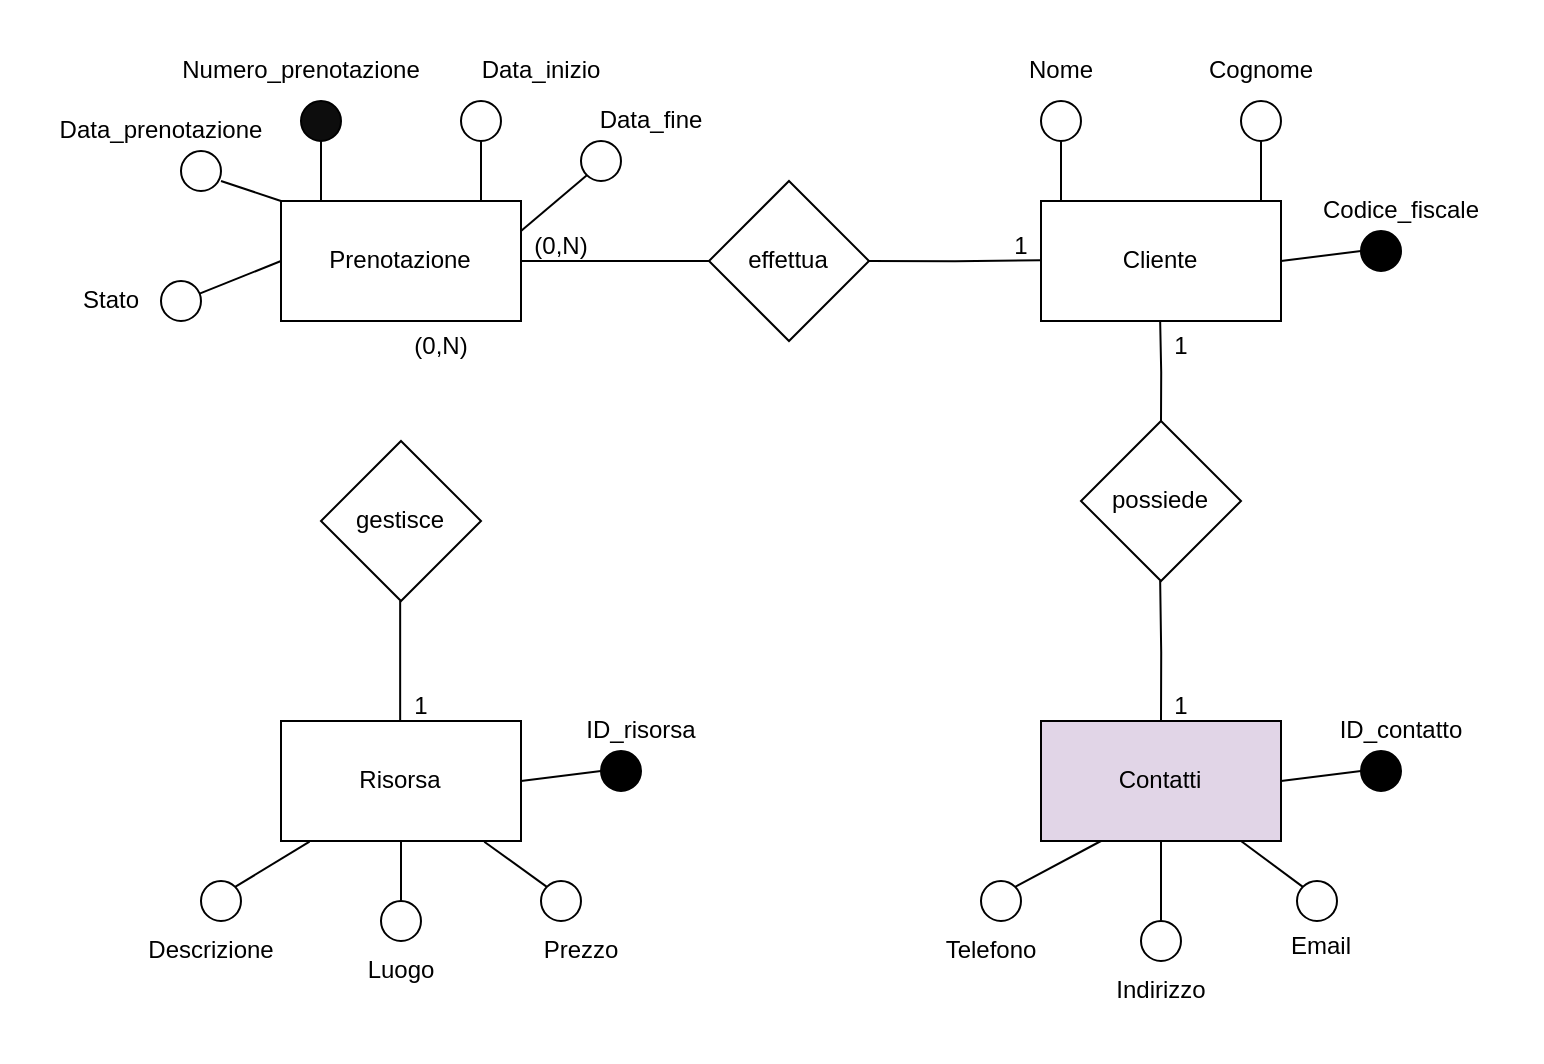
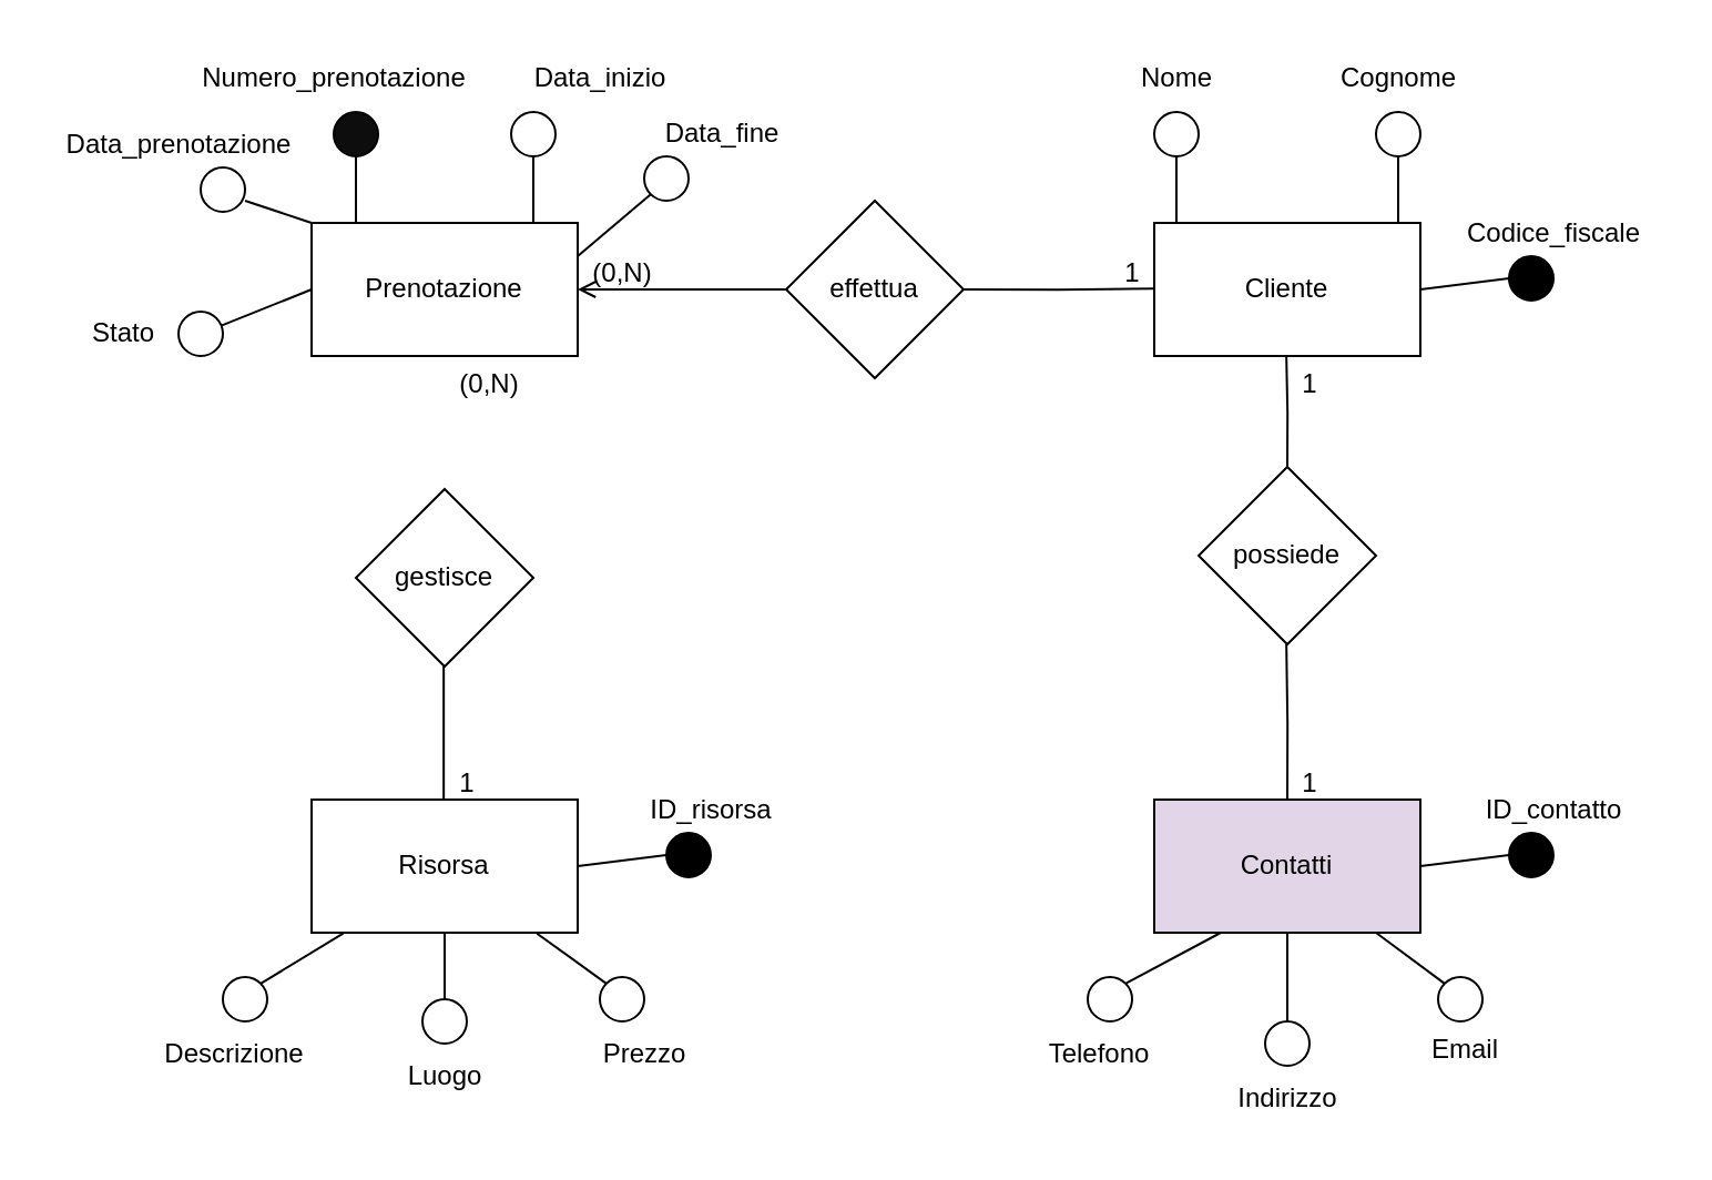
  <mxCell id="0" />
  <mxCell id="1" parent="0" />
  <mxCell id="2" value="Cliente" style="rounded=0;whiteSpace=wrap;html=1;" vertex="1" parent="1"><mxGeometry x="520" y="100" width="120" height="60" as="geometry" /></mxCell>
  <mxCell id="3" value="Prenotazione" style="rounded=0;whiteSpace=wrap;html=1;" vertex="1" parent="1"><mxGeometry x="140" y="100" width="120" height="60" as="geometry" /></mxCell>
  <mxCell id="4" value="Risorsa" style="rounded=0;whiteSpace=wrap;html=1;" vertex="1" parent="1"><mxGeometry x="140" y="360" width="120" height="60" as="geometry" /></mxCell>
  <mxCell id="5" value="Contatti" style="rounded=0;whiteSpace=wrap;html=1;fillColor=#e1d5e7;" vertex="1" parent="1"><mxGeometry x="520" y="360" width="120" height="60" as="geometry" /></mxCell>
  <mxCell id="6" value="effettua" style="rhombus;whiteSpace=wrap;html=1;" vertex="1" parent="1"><mxGeometry x="354" y="90" width="80" height="80" as="geometry" /></mxCell>
  <mxCell id="7" value="possiede" style="rhombus;whiteSpace=wrap;html=1;" vertex="1" parent="1"><mxGeometry x="540" y="210" width="80" height="80" as="geometry" /></mxCell>
  <mxCell id="8" value="gestisce" style="rhombus;whiteSpace=wrap;html=1;" vertex="1" parent="1"><mxGeometry x="160" y="220" width="80" height="80" as="geometry" /></mxCell>
  <mxCell id="9" value="" style="endArrow=none;html=1;rounded=0;entryX=0.5;entryY=1;entryDx=0;entryDy=0;" edge="1" parent="1" target="10"><mxGeometry width="50" height="50" relative="1" as="geometry"><mxPoint x="160" y="100" as="sourcePoint" /><mxPoint x="160" y="70" as="targetPoint" /></mxGeometry></mxCell>
  <mxCell id="10" value="" style="ellipse;whiteSpace=wrap;html=1;aspect=fixed;fillColor=#0D0D0D;" vertex="1" parent="1"><mxGeometry x="150" y="50" width="20" height="20" as="geometry" /></mxCell>
  <mxCell id="11" value="Numero_prenotazione" style="text;html=1;align=center;verticalAlign=middle;resizable=0;points=[];autosize=1;strokeColor=none;fillColor=none;" vertex="1" parent="1"><mxGeometry x="80" y="20" width="140" height="30" as="geometry" /></mxCell>
  <mxCell id="12" value="" style="endArrow=none;html=1;rounded=0;exitX=0;exitY=0;exitDx=0;exitDy=0;" edge="1" parent="1" source="3"><mxGeometry width="50" height="50" relative="1" as="geometry"><mxPoint x="110" y="120" as="sourcePoint" /><mxPoint x="110" y="90" as="targetPoint" /></mxGeometry></mxCell>
  <mxCell id="13" value="" style="ellipse;whiteSpace=wrap;html=1;aspect=fixed;" vertex="1" parent="1"><mxGeometry x="90" y="75" width="20" height="20" as="geometry" /></mxCell>
  <mxCell id="14" value="Data_prenotazione" style="text;html=1;align=center;verticalAlign=middle;resizable=0;points=[];autosize=1;strokeColor=none;fillColor=none;" vertex="1" parent="1"><mxGeometry x="20" y="50" width="120" height="30" as="geometry" /></mxCell>
  <mxCell id="15" value="" style="endArrow=none;html=1;rounded=0;" edge="1" parent="1"><mxGeometry width="50" height="50" relative="1" as="geometry"><mxPoint x="240" y="100" as="sourcePoint" /><mxPoint x="240" y="70" as="targetPoint" /></mxGeometry></mxCell>
  <mxCell id="16" value="" style="ellipse;whiteSpace=wrap;html=1;aspect=fixed;" vertex="1" parent="1"><mxGeometry x="230" y="50" width="20" height="20" as="geometry" /></mxCell>
  <mxCell id="17" value="Data_inizio" style="text;html=1;align=center;verticalAlign=middle;resizable=0;points=[];autosize=1;strokeColor=none;fillColor=none;" vertex="1" parent="1"><mxGeometry x="230" y="20" width="80" height="30" as="geometry" /></mxCell>
  <mxCell id="18" value="" style="endArrow=none;html=1;rounded=0;exitX=1;exitY=0.25;exitDx=0;exitDy=0;entryX=0;entryY=1;entryDx=0;entryDy=0;" edge="1" parent="1" source="3" target="19"><mxGeometry width="50" height="50" relative="1" as="geometry"><mxPoint x="290" y="120" as="sourcePoint" /><mxPoint x="290" y="90" as="targetPoint" /></mxGeometry></mxCell>
  <mxCell id="19" value="" style="ellipse;whiteSpace=wrap;html=1;aspect=fixed;" vertex="1" parent="1"><mxGeometry x="290" y="70" width="20" height="20" as="geometry" /></mxCell>
  <mxCell id="20" value="Data_fine" style="text;html=1;align=center;verticalAlign=middle;resizable=0;points=[];autosize=1;strokeColor=none;fillColor=none;" vertex="1" parent="1"><mxGeometry x="290" y="45" width="70" height="30" as="geometry" /></mxCell>
  <mxCell id="21" value="" style="endArrow=none;html=1;rounded=0;exitX=0;exitY=0.5;exitDx=0;exitDy=0;" edge="1" parent="1" source="23"><mxGeometry width="50" height="50" relative="1" as="geometry"><mxPoint x="90" y="180" as="sourcePoint" /><mxPoint x="90" y="150" as="targetPoint" /></mxGeometry></mxCell>
  <mxCell id="22" value="" style="endArrow=none;html=1;rounded=0;exitX=0;exitY=0.5;exitDx=0;exitDy=0;" edge="1" parent="1" source="3" target="23"><mxGeometry width="50" height="50" relative="1" as="geometry"><mxPoint x="140" y="130" as="sourcePoint" /><mxPoint x="90" y="150" as="targetPoint" /></mxGeometry></mxCell>
  <mxCell id="23" value="" style="ellipse;whiteSpace=wrap;html=1;aspect=fixed;" vertex="1" parent="1"><mxGeometry x="80" y="140" width="20" height="20" as="geometry" /></mxCell>
  <mxCell id="24" value="Stato" style="text;html=1;align=center;verticalAlign=middle;resizable=0;points=[];autosize=1;strokeColor=none;fillColor=none;" vertex="1" parent="1"><mxGeometry x="30" y="135" width="50" height="30" as="geometry" /></mxCell>
  <mxCell id="25" value="" style="endArrow=none;html=1;rounded=0;entryX=1;entryY=0;entryDx=0;entryDy=0;exitX=0.119;exitY=1.006;exitDx=0;exitDy=0;exitPerimeter=0;" edge="1" parent="1" target="26" source="4"><mxGeometry width="50" height="50" relative="1" as="geometry"><mxPoint x="110" y="490" as="sourcePoint" /><mxPoint x="110" y="460" as="targetPoint" /></mxGeometry></mxCell>
  <mxCell id="26" value="" style="ellipse;whiteSpace=wrap;html=1;aspect=fixed;" vertex="1" parent="1"><mxGeometry x="100" y="440" width="20" height="20" as="geometry" /></mxCell>
  <mxCell id="27" value="" style="endArrow=none;html=1;rounded=0;entryX=0;entryY=0;entryDx=0;entryDy=0;exitX=0.847;exitY=1.006;exitDx=0;exitDy=0;exitPerimeter=0;" edge="1" parent="1" target="28" source="4"><mxGeometry width="50" height="50" relative="1" as="geometry"><mxPoint x="290" y="500" as="sourcePoint" /><mxPoint x="290" y="470" as="targetPoint" /></mxGeometry></mxCell>
  <mxCell id="28" value="" style="ellipse;whiteSpace=wrap;html=1;aspect=fixed;" vertex="1" parent="1"><mxGeometry x="270" y="440" width="20" height="20" as="geometry" /></mxCell>
  <mxCell id="29" value="Descrizione" style="text;html=1;align=center;verticalAlign=middle;resizable=0;points=[];autosize=1;strokeColor=none;fillColor=none;" vertex="1" parent="1"><mxGeometry x="60" y="460" width="90" height="30" as="geometry" /></mxCell>
  <mxCell id="30" value="" style="endArrow=none;html=1;rounded=0;entryX=0.5;entryY=1;entryDx=0;entryDy=0;exitX=0.5;exitY=1;exitDx=0;exitDy=0;" edge="1" parent="1" target="31" source="4"><mxGeometry width="50" height="50" relative="1" as="geometry"><mxPoint x="200" y="500" as="sourcePoint" /><mxPoint x="200" y="470" as="targetPoint" /></mxGeometry></mxCell>
  <mxCell id="31" value="" style="ellipse;whiteSpace=wrap;html=1;aspect=fixed;" vertex="1" parent="1"><mxGeometry x="190" y="450" width="20" height="20" as="geometry" /></mxCell>
  <mxCell id="32" value="Luogo" style="text;html=1;align=center;verticalAlign=middle;resizable=0;points=[];autosize=1;strokeColor=none;fillColor=none;" vertex="1" parent="1"><mxGeometry x="170" y="470" width="60" height="30" as="geometry" /></mxCell>
  <mxCell id="33" value="Prezzo" style="text;html=1;align=center;verticalAlign=middle;resizable=0;points=[];autosize=1;strokeColor=none;fillColor=none;" vertex="1" parent="1"><mxGeometry x="260" y="460" width="60" height="30" as="geometry" /></mxCell>
  <mxCell id="34" value="" style="endArrow=none;html=1;rounded=0;entryX=0.5;entryY=1;entryDx=0;entryDy=0;" edge="1" parent="1" target="35"><mxGeometry width="50" height="50" relative="1" as="geometry"><mxPoint x="530" y="100" as="sourcePoint" /><mxPoint x="530" y="70" as="targetPoint" /></mxGeometry></mxCell>
  <mxCell id="35" value="" style="ellipse;whiteSpace=wrap;html=1;aspect=fixed;" vertex="1" parent="1"><mxGeometry x="520" y="50" width="20" height="20" as="geometry" /></mxCell>
  <mxCell id="36" value="" style="endArrow=none;html=1;rounded=0;entryX=0.5;entryY=1;entryDx=0;entryDy=0;" edge="1" parent="1" target="37"><mxGeometry width="50" height="50" relative="1" as="geometry"><mxPoint x="630" y="100" as="sourcePoint" /><mxPoint x="630" y="70" as="targetPoint" /></mxGeometry></mxCell>
  <mxCell id="37" value="" style="ellipse;whiteSpace=wrap;html=1;aspect=fixed;" vertex="1" parent="1"><mxGeometry x="620" y="50" width="20" height="20" as="geometry" /></mxCell>
  <mxCell id="38" value="Nome" style="text;html=1;align=center;verticalAlign=middle;resizable=0;points=[];autosize=1;strokeColor=none;fillColor=none;" vertex="1" parent="1"><mxGeometry x="500" y="20" width="60" height="30" as="geometry" /></mxCell>
  <mxCell id="39" value="Cognome" style="text;html=1;align=center;verticalAlign=middle;resizable=0;points=[];autosize=1;strokeColor=none;fillColor=none;" vertex="1" parent="1"><mxGeometry x="590" y="20" width="80" height="30" as="geometry" /></mxCell>
  <mxCell id="40" value="" style="endArrow=none;html=1;rounded=0;entryX=0;entryY=0.5;entryDx=0;entryDy=0;" edge="1" parent="1" target="41"><mxGeometry width="50" height="50" relative="1" as="geometry"><mxPoint x="640" y="130" as="sourcePoint" /><mxPoint x="560" y="100" as="targetPoint" /></mxGeometry></mxCell>
  <mxCell id="41" value="" style="ellipse;whiteSpace=wrap;html=1;aspect=fixed;fillColor=#000000;" vertex="1" parent="1"><mxGeometry x="680" y="115" width="20" height="20" as="geometry" /></mxCell>
  <mxCell id="42" value="Codice_fiscale" style="text;html=1;align=center;verticalAlign=middle;resizable=0;points=[];autosize=1;strokeColor=none;fillColor=none;" vertex="1" parent="1"><mxGeometry x="650" y="90" width="100" height="30" as="geometry" /></mxCell>
  <mxCell id="43" value="" style="endArrow=none;html=1;rounded=0;entryX=0;entryY=0;entryDx=0;entryDy=0;exitX=0.847;exitY=1.006;exitDx=0;exitDy=0;exitPerimeter=0;" edge="1" parent="1" target="44"><mxGeometry width="50" height="50" relative="1" as="geometry"><mxPoint x="620" y="420" as="sourcePoint" /><mxPoint x="668" y="470" as="targetPoint" /></mxGeometry></mxCell>
  <mxCell id="44" value="" style="ellipse;whiteSpace=wrap;html=1;aspect=fixed;" vertex="1" parent="1"><mxGeometry x="648" y="440" width="20" height="20" as="geometry" /></mxCell>
  <mxCell id="45" value="" style="endArrow=none;html=1;rounded=0;entryX=1;entryY=0;entryDx=0;entryDy=0;exitX=0.25;exitY=1;exitDx=0;exitDy=0;" edge="1" parent="1" target="46" source="5"><mxGeometry width="50" height="50" relative="1" as="geometry"><mxPoint x="452" y="430" as="sourcePoint" /><mxPoint x="500" y="480" as="targetPoint" /></mxGeometry></mxCell>
  <mxCell id="46" value="" style="ellipse;whiteSpace=wrap;html=1;aspect=fixed;" vertex="1" parent="1"><mxGeometry x="490" y="440" width="20" height="20" as="geometry" /></mxCell>
  <mxCell id="47" value="" style="endArrow=none;html=1;rounded=0;entryX=0.5;entryY=0;entryDx=0;entryDy=0;exitX=0.5;exitY=1;exitDx=0;exitDy=0;" edge="1" parent="1" target="48" source="5"><mxGeometry width="50" height="50" relative="1" as="geometry"><mxPoint x="542" y="440" as="sourcePoint" /><mxPoint x="590" y="490" as="targetPoint" /></mxGeometry></mxCell>
  <mxCell id="48" value="" style="ellipse;whiteSpace=wrap;html=1;aspect=fixed;" vertex="1" parent="1"><mxGeometry x="570" y="460" width="20" height="20" as="geometry" /></mxCell>
  <mxCell id="49" value="Telefono" style="text;html=1;align=center;verticalAlign=middle;resizable=0;points=[];autosize=1;strokeColor=none;fillColor=none;" vertex="1" parent="1"><mxGeometry x="460" y="460" width="70" height="30" as="geometry" /></mxCell>
  <mxCell id="50" value="Indirizzo" style="text;html=1;align=center;verticalAlign=middle;resizable=0;points=[];autosize=1;strokeColor=none;fillColor=none;" vertex="1" parent="1"><mxGeometry x="545" y="480" width="70" height="30" as="geometry" /></mxCell>
  <mxCell id="51" value="Email" style="text;html=1;align=center;verticalAlign=middle;resizable=0;points=[];autosize=1;strokeColor=none;fillColor=none;" vertex="1" parent="1"><mxGeometry x="635" y="458" width="50" height="30" as="geometry" /></mxCell>
  <mxCell id="52" value="" style="edgeStyle=orthogonalEdgeStyle;rounded=0;orthogonalLoop=1;jettySize=auto;html=1;strokeColor=default;endArrow=none;endFill=0;" edge="1" parent="1"><mxGeometry relative="1" as="geometry"><mxPoint x="199.58" y="300" as="sourcePoint" /><mxPoint x="199.58" y="360" as="targetPoint" /></mxGeometry></mxCell>
- <mxCell id="53" value="" style="edgeStyle=orthogonalEdgeStyle;rounded=0;orthogonalLoop=1;jettySize=auto;html=1;strokeColor=default;endArrow=none;endFill=0;exitX=0;exitY=0.5;exitDx=0;exitDy=0;entryX=1;entryY=0.5;entryDx=0;entryDy=0;" edge="1" parent="1" source="6" target="3"><mxGeometry relative="1" as="geometry"><mxPoint x="320" y="115" as="sourcePoint" /><mxPoint x="320" y="175" as="targetPoint" /></mxGeometry></mxCell>
+ <mxCell id="53" value="" style="edgeStyle=orthogonalEdgeStyle;rounded=0;orthogonalLoop=1;jettySize=auto;html=1;strokeColor=default;endArrow=open;endFill=0;exitX=0;exitY=0.5;exitDx=0;exitDy=0;entryX=1;entryY=0.5;entryDx=0;entryDy=0;" edge="1" parent="1" source="6" target="3"><mxGeometry relative="1" as="geometry"><mxPoint x="320" y="115" as="sourcePoint" /><mxPoint x="320" y="175" as="targetPoint" /></mxGeometry></mxCell>
  <mxCell id="54" value="" style="edgeStyle=orthogonalEdgeStyle;rounded=0;orthogonalLoop=1;jettySize=auto;html=1;strokeColor=default;endArrow=none;endFill=0;exitX=0;exitY=0.5;exitDx=0;exitDy=0;entryX=1;entryY=0.5;entryDx=0;entryDy=0;" edge="1" parent="1" target="6"><mxGeometry relative="1" as="geometry"><mxPoint x="520" y="129.58" as="sourcePoint" /><mxPoint x="440" y="130" as="targetPoint" /></mxGeometry></mxCell>
  <mxCell id="55" value="" style="edgeStyle=orthogonalEdgeStyle;rounded=0;orthogonalLoop=1;jettySize=auto;html=1;strokeColor=default;endArrow=none;endFill=0;" edge="1" parent="1"><mxGeometry relative="1" as="geometry"><mxPoint x="579.58" y="160" as="sourcePoint" /><mxPoint x="580" y="210" as="targetPoint" /></mxGeometry></mxCell>
  <mxCell id="56" value="" style="edgeStyle=orthogonalEdgeStyle;rounded=0;orthogonalLoop=1;jettySize=auto;html=1;strokeColor=default;endArrow=none;endFill=0;entryX=0.5;entryY=0;entryDx=0;entryDy=0;" edge="1" parent="1" target="5"><mxGeometry relative="1" as="geometry"><mxPoint x="579.58" y="290" as="sourcePoint" /><mxPoint x="580" y="350" as="targetPoint" /></mxGeometry></mxCell>
  <mxCell id="57" value="" style="endArrow=none;html=1;rounded=0;entryX=0;entryY=0.5;entryDx=0;entryDy=0;" edge="1" parent="1" target="58"><mxGeometry width="50" height="50" relative="1" as="geometry"><mxPoint x="640" y="390" as="sourcePoint" /><mxPoint x="560" y="360" as="targetPoint" /></mxGeometry></mxCell>
  <mxCell id="58" value="" style="ellipse;whiteSpace=wrap;html=1;aspect=fixed;fillColor=#000000;" vertex="1" parent="1"><mxGeometry x="680" y="375" width="20" height="20" as="geometry" /></mxCell>
  <mxCell id="59" value="ID_contatto" style="text;html=1;align=center;verticalAlign=middle;resizable=0;points=[];autosize=1;strokeColor=none;fillColor=none;" vertex="1" parent="1"><mxGeometry x="660" y="350" width="80" height="30" as="geometry" /></mxCell>
  <mxCell id="60" value="" style="endArrow=none;html=1;rounded=0;entryX=0;entryY=0.5;entryDx=0;entryDy=0;" edge="1" parent="1" target="61"><mxGeometry width="50" height="50" relative="1" as="geometry"><mxPoint x="260" y="390" as="sourcePoint" /><mxPoint x="180" y="360" as="targetPoint" /></mxGeometry></mxCell>
  <mxCell id="61" value="" style="ellipse;whiteSpace=wrap;html=1;aspect=fixed;fillColor=#000000;" vertex="1" parent="1"><mxGeometry x="300" y="375" width="20" height="20" as="geometry" /></mxCell>
  <mxCell id="62" value="ID_risorsa" style="text;html=1;align=center;verticalAlign=middle;resizable=0;points=[];autosize=1;strokeColor=none;fillColor=none;" vertex="1" parent="1"><mxGeometry x="280" y="350" width="80" height="30" as="geometry" /></mxCell>
  <mxCell id="63" value="1" style="text;html=1;align=center;verticalAlign=middle;resizable=0;points=[];autosize=1;strokeColor=none;fillColor=none;" vertex="1" parent="1"><mxGeometry x="495" y="108" width="30" height="30" as="geometry" /></mxCell>
  <mxCell id="64" value="(0,N)" style="text;html=1;align=center;verticalAlign=middle;resizable=0;points=[];autosize=1;strokeColor=none;fillColor=none;" vertex="1" parent="1"><mxGeometry x="255" y="108" width="50" height="30" as="geometry" /></mxCell>
  <mxCell id="65" value="1" style="text;html=1;align=center;verticalAlign=middle;resizable=0;points=[];autosize=1;strokeColor=none;fillColor=none;" vertex="1" parent="1"><mxGeometry x="575" y="158" width="30" height="30" as="geometry" /></mxCell>
  <mxCell id="66" value="1" style="text;html=1;align=center;verticalAlign=middle;resizable=0;points=[];autosize=1;strokeColor=none;fillColor=none;" vertex="1" parent="1"><mxGeometry x="575" y="338" width="30" height="30" as="geometry" /></mxCell>
  <mxCell id="67" value="1" style="text;html=1;align=center;verticalAlign=middle;resizable=0;points=[];autosize=1;strokeColor=none;fillColor=none;" vertex="1" parent="1"><mxGeometry x="195" y="338" width="30" height="30" as="geometry" /></mxCell>
  <mxCell id="68" value="(0,N)" style="text;html=1;align=center;verticalAlign=middle;resizable=0;points=[];autosize=1;strokeColor=none;fillColor=none;" vertex="1" parent="1"><mxGeometry x="195" y="158" width="50" height="30" as="geometry" /></mxCell>
